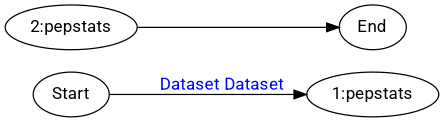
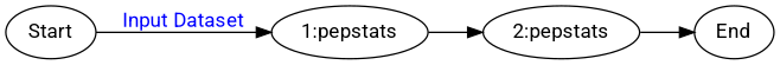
  digraph {
    fontname=Roboto
    rankdir=LR
    node [fontname=Roboto]
    edge [fontname=Roboto]
    n1 [label="1:pepstats"]
    Start
    "2:pepstats"
    End
-   Start -> n1 [fontcolor="#0000ff" label="Dataset Dataset"]
+   n1 -> "2:pepstats"
+   Start -> n1 [fontcolor="#0000ff" label="Input Dataset"]
    "2:pepstats" -> End
  }
